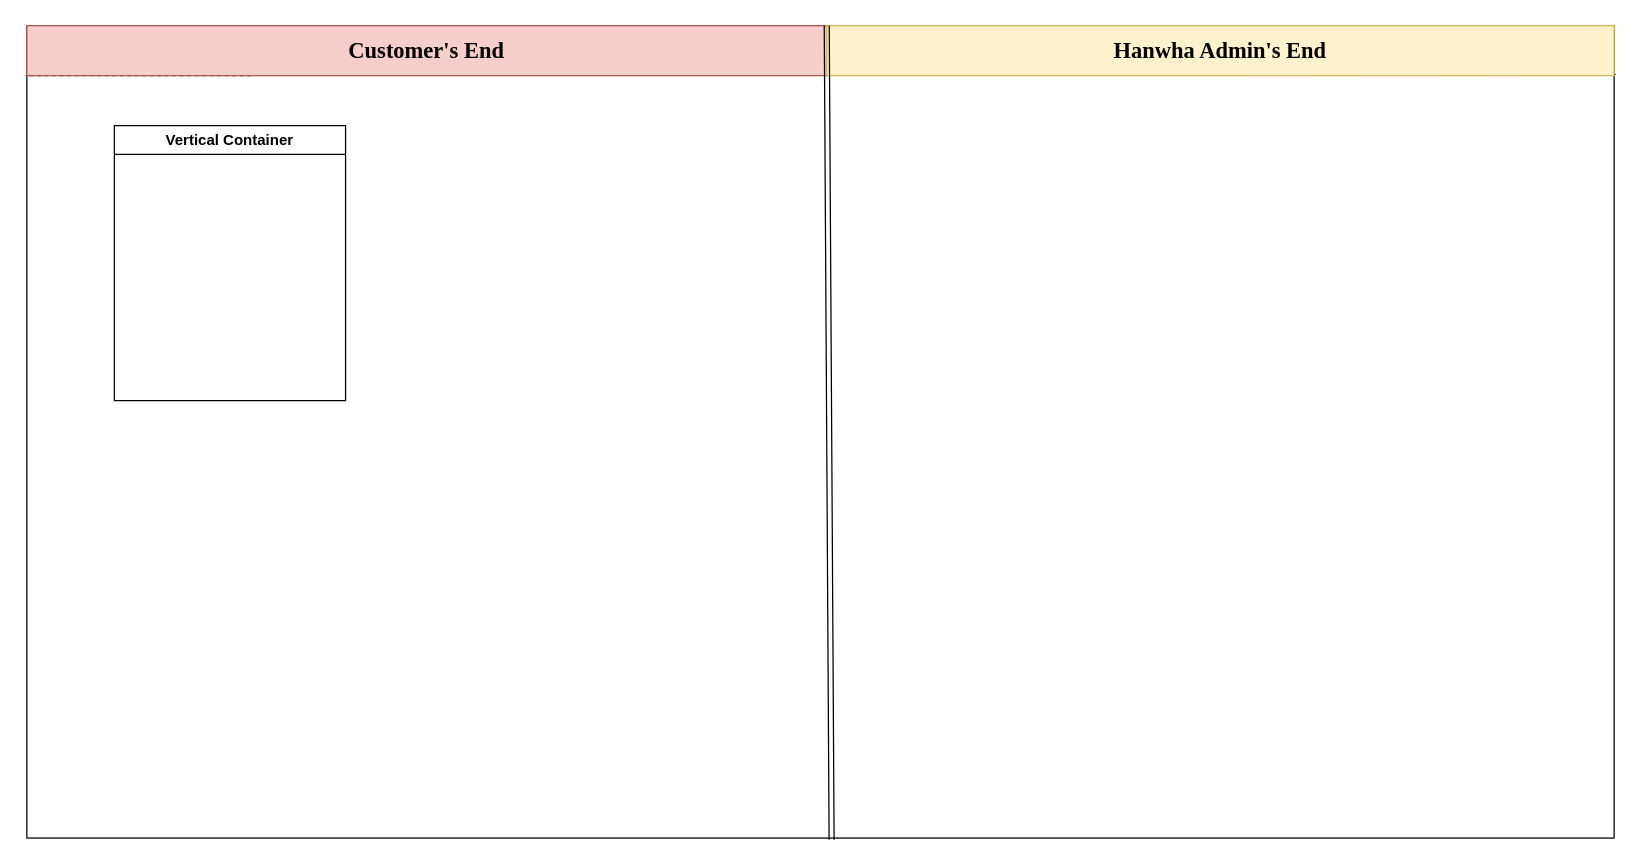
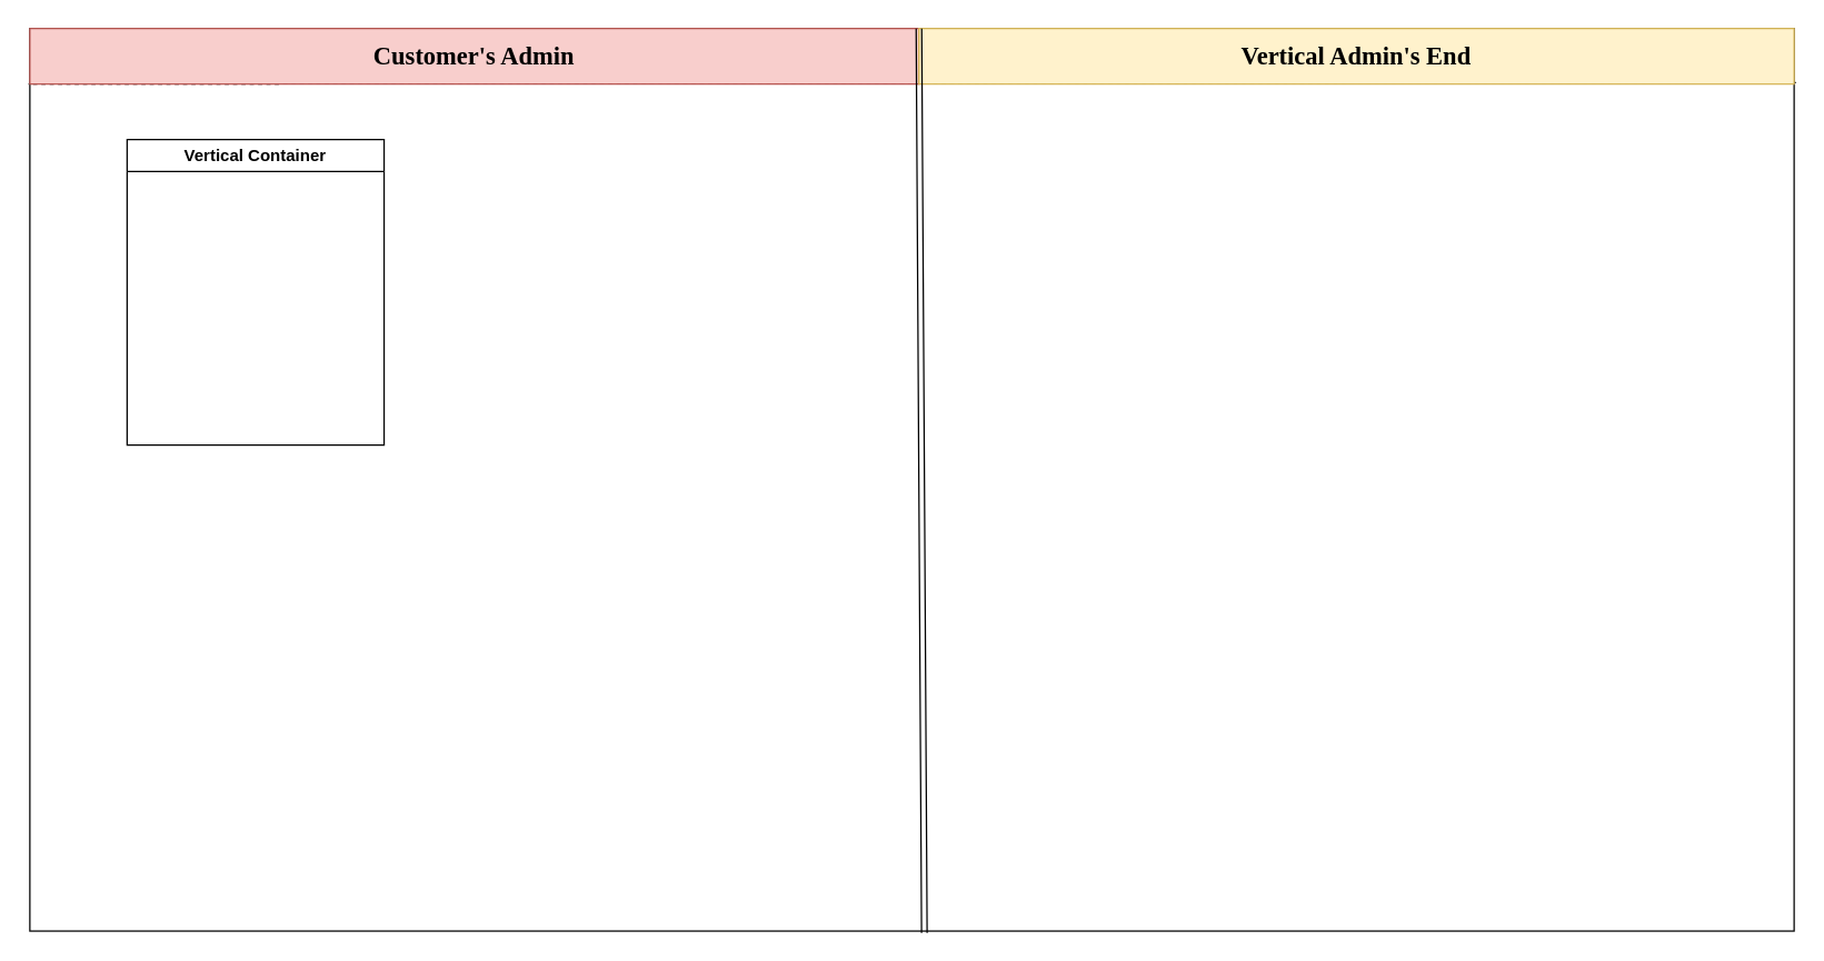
  <mxCell id="0" />
  <mxCell id="1" parent="0" />
  <mxCell id="2" value="" style="rounded=0;whiteSpace=wrap;html=1;" vertex="1" parent="1"><mxGeometry x="21" y="20" width="1270" height="650" as="geometry" /></mxCell>
  <mxCell id="3" value="" style="endArrow=none;dashed=1;html=1;rounded=0;exitX=1.001;exitY=0.06;exitDx=0;exitDy=0;exitPerimeter=0;" edge="1" parent="1" source="2"><mxGeometry width="50" height="50" relative="1" as="geometry"><mxPoint x="521" y="380" as="sourcePoint" /><mxPoint x="20" y="60" as="targetPoint" /><Array as="points" /></mxGeometry></mxCell>
- <mxCell id="4" value="Customer's End" style="text;strokeColor=#b85450;align=center;fillColor=#f8cecc;html=1;verticalAlign=middle;whiteSpace=wrap;rounded=0;fontSize=18;fontStyle=1;fontFamily=Verdana;" vertex="1" parent="1"><mxGeometry x="21" y="20" width="640" height="40" as="geometry" /></mxCell>
- <mxCell id="5" value="Hanwha Admin's End" style="text;strokeColor=#d6b656;align=center;fillColor=#fff2cc;html=1;verticalAlign=middle;whiteSpace=wrap;rounded=0;fontSize=18;fontStyle=1;fontFamily=Verdana;" vertex="1" parent="1"><mxGeometry x="661" y="20" width="630" height="40" as="geometry" /></mxCell>
+ <mxCell id="4" value="Customer's Admin" style="text;strokeColor=#b85450;align=center;fillColor=#f8cecc;html=1;verticalAlign=middle;whiteSpace=wrap;rounded=0;fontSize=18;fontStyle=1;fontFamily=Verdana;" vertex="1" parent="1"><mxGeometry x="21" y="20" width="640" height="40" as="geometry" /></mxCell>
+ <mxCell id="5" value="Vertical Admin's End" style="text;strokeColor=#d6b656;align=center;fillColor=#fff2cc;html=1;verticalAlign=middle;whiteSpace=wrap;rounded=0;fontSize=18;fontStyle=1;fontFamily=Verdana;" vertex="1" parent="1"><mxGeometry x="661" y="20" width="630" height="40" as="geometry" /></mxCell>
  <mxCell id="6" value="" style="shape=link;html=1;rounded=0;entryX=0;entryY=0;entryDx=0;entryDy=0;exitX=0.507;exitY=1.002;exitDx=0;exitDy=0;exitPerimeter=0;" edge="1" parent="1" source="2" target="5"><mxGeometry width="100" relative="1" as="geometry"><mxPoint x="501" y="420" as="sourcePoint" /><mxPoint x="601" y="420" as="targetPoint" /></mxGeometry></mxCell>
  <mxCell id="7" value="Vertical Container" style="swimlane;whiteSpace=wrap;html=1;" vertex="1" parent="1"><mxGeometry x="91" y="100" width="185" height="220" as="geometry" /></mxCell>
